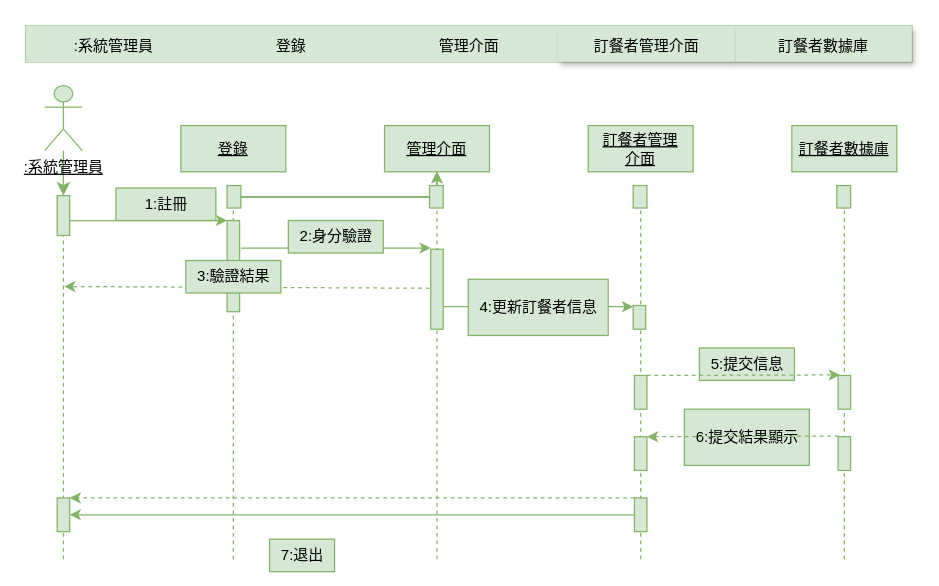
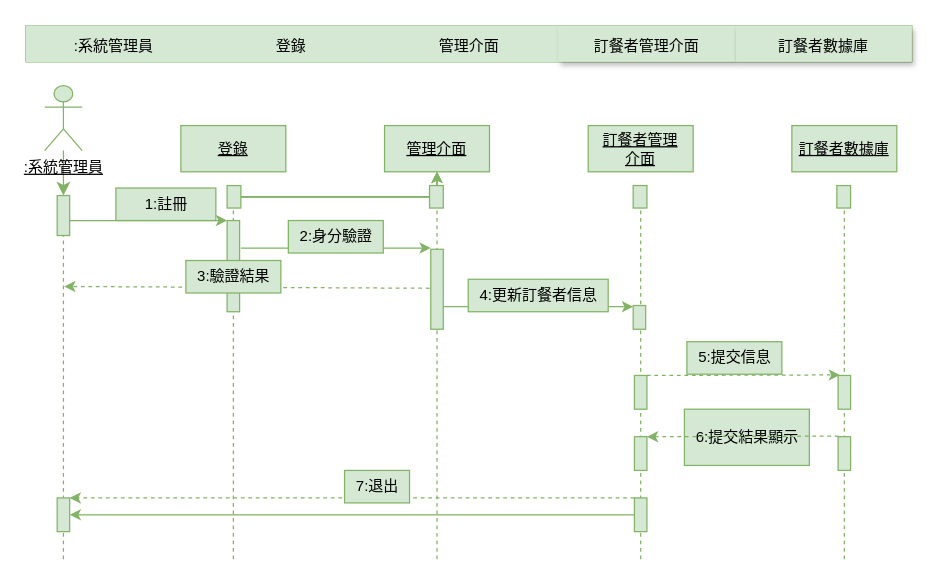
  <mxCell id="0" />
  <mxCell id="1" parent="0" />
  <mxCell id="2" value="" style="line;strokeWidth=1;direction=south;html=1;strokeColor=#82b366;fillColor=#d5e8d4;dashed=1;labelBackgroundColor=none;" parent="1" vertex="1"><mxGeometry x="670" y="156" width="10" height="291" as="geometry" /></mxCell>
  <mxCell id="3" value="" style="edgeStyle=none;curved=1;rounded=0;orthogonalLoop=1;jettySize=auto;html=1;fontSize=12;startSize=8;endSize=8;fillColor=#d5e8d4;strokeColor=#82b366;" parent="1" source="4" target="13" edge="1"><mxGeometry relative="1" as="geometry" /></mxCell>
  <mxCell id="4" value="&lt;u&gt;:系統管理員&lt;/u&gt;" style="shape=umlActor;verticalLabelPosition=bottom;verticalAlign=top;html=1;strokeColor=#82b366;fillColor=#d5e8d4;labelBackgroundColor=none;" parent="1" vertex="1"><mxGeometry x="35" y="68" width="30" height="52" as="geometry" /></mxCell>
  <mxCell id="5" value="&lt;u&gt;登錄&lt;/u&gt;" style="rounded=0;whiteSpace=wrap;html=1;strokeColor=#82b366;fillColor=#d5e8d4;labelBackgroundColor=none;" parent="1" vertex="1"><mxGeometry x="144" y="100" width="84" height="37" as="geometry" /></mxCell>
  <mxCell id="6" value="&lt;u&gt;訂餐者管理&lt;br&gt;介面&lt;/u&gt;" style="rounded=0;whiteSpace=wrap;html=1;strokeColor=#82b366;fillColor=#d5e8d4;labelBackgroundColor=none;" parent="1" vertex="1"><mxGeometry x="470" y="100" width="84" height="37" as="geometry" /></mxCell>
  <mxCell id="7" value="&lt;u&gt;管理介面&lt;/u&gt;" style="rounded=0;whiteSpace=wrap;html=1;strokeColor=#82b366;fillColor=#d5e8d4;labelBackgroundColor=none;" parent="1" vertex="1"><mxGeometry x="307" y="100" width="84" height="37" as="geometry" /></mxCell>
  <mxCell id="8" value="" style="line;strokeWidth=1;direction=south;html=1;strokeColor=#82b366;fillColor=#d5e8d4;dashed=1;labelBackgroundColor=none;" parent="1" vertex="1"><mxGeometry x="45" y="156" width="10" height="291" as="geometry" /></mxCell>
  <mxCell id="9" value="" style="line;strokeWidth=1;direction=south;html=1;strokeColor=#82b366;fillColor=#d5e8d4;dashed=1;labelBackgroundColor=none;" parent="1" vertex="1"><mxGeometry x="344" y="156" width="10" height="291" as="geometry" /></mxCell>
  <mxCell id="10" value="" style="line;strokeWidth=1;direction=south;html=1;strokeColor=#82b366;fillColor=#d5e8d4;dashed=1;labelBackgroundColor=none;" parent="1" vertex="1"><mxGeometry x="181" y="156" width="10" height="291" as="geometry" /></mxCell>
  <mxCell id="11" value="" style="line;strokeWidth=1;direction=south;html=1;strokeColor=#82b366;fillColor=#d5e8d4;dashed=1;labelBackgroundColor=none;" parent="1" vertex="1"><mxGeometry x="507" y="156" width="10" height="291" as="geometry" /></mxCell>
  <mxCell id="12" value="" style="edgeStyle=orthogonalEdgeStyle;rounded=0;orthogonalLoop=1;jettySize=auto;html=1;curved=0;strokeColor=#82b366;labelBackgroundColor=none;fontColor=default;fillColor=#d5e8d4;" parent="1" edge="1"><mxGeometry relative="1" as="geometry"><mxPoint x="55" y="176" as="sourcePoint" /><mxPoint x="181" y="176" as="targetPoint" /></mxGeometry></mxCell>
  <mxCell id="13" value="" style="html=1;points=[[0,0,0,0,5],[0,1,0,0,-5],[1,0,0,0,5],[1,1,0,0,-5]];perimeter=orthogonalPerimeter;outlineConnect=0;targetShapes=umlLifeline;portConstraint=eastwest;newEdgeStyle={&quot;curved&quot;:0,&quot;rounded&quot;:0};strokeColor=#82b366;fillColor=#d5e8d4;labelBackgroundColor=none;" parent="1" vertex="1"><mxGeometry x="45" y="156" width="10" height="32" as="geometry" /></mxCell>
  <mxCell id="14" value="" style="html=1;points=[[0,0,0,0,5],[0,1,0,0,-5],[1,0,0,0,5],[1,1,0,0,-5]];perimeter=orthogonalPerimeter;outlineConnect=0;targetShapes=umlLifeline;portConstraint=eastwest;newEdgeStyle={&quot;curved&quot;:0,&quot;rounded&quot;:0};strokeColor=#82b366;fillColor=#d5e8d4;labelBackgroundColor=none;" parent="1" vertex="1"><mxGeometry x="181" y="176" width="10" height="73" as="geometry" /></mxCell>
  <mxCell id="15" value="1:註冊" style="text;html=1;align=center;verticalAlign=middle;resizable=0;points=[];autosize=1;strokeColor=#82b366;fillColor=#d5e8d4;labelBackgroundColor=none;" parent="1" vertex="1"><mxGeometry x="92" y="150" width="80" height="26" as="geometry" /></mxCell>
  <mxCell id="16" value="" style="html=1;points=[[0,0,0,0,5],[0,1,0,0,-5],[1,0,0,0,5],[1,1,0,0,-5]];perimeter=orthogonalPerimeter;outlineConnect=0;targetShapes=umlLifeline;portConstraint=eastwest;newEdgeStyle={&quot;curved&quot;:0,&quot;rounded&quot;:0};strokeColor=#82b366;fillColor=#d5e8d4;labelBackgroundColor=none;" parent="1" vertex="1"><mxGeometry x="344" y="199" width="10" height="64" as="geometry" /></mxCell>
  <mxCell id="17" value="" style="edgeStyle=orthogonalEdgeStyle;rounded=0;orthogonalLoop=1;jettySize=auto;html=1;curved=0;strokeColor=#82b366;labelBackgroundColor=none;fontColor=default;fillColor=#d5e8d4;" parent="1" edge="1"><mxGeometry relative="1" as="geometry"><mxPoint x="192" y="198" as="sourcePoint" /><mxPoint x="344" y="198" as="targetPoint" /></mxGeometry></mxCell>
  <mxCell id="18" value="2:身分驗證" style="text;html=1;align=center;verticalAlign=middle;resizable=0;points=[];autosize=1;strokeColor=#82b366;fillColor=#d5e8d4;labelBackgroundColor=none;" parent="1" vertex="1"><mxGeometry x="230" y="176" width="76" height="26" as="geometry" /></mxCell>
  <mxCell id="19" value="" style="html=1;points=[[0,0,0,0,5],[0,1,0,0,-5],[1,0,0,0,5],[1,1,0,0,-5]];perimeter=orthogonalPerimeter;outlineConnect=0;targetShapes=umlLifeline;portConstraint=eastwest;newEdgeStyle={&quot;curved&quot;:0,&quot;rounded&quot;:0};strokeColor=#82b366;fillColor=#d5e8d4;labelBackgroundColor=none;" parent="1" vertex="1"><mxGeometry x="506" y="244" width="10" height="19" as="geometry" /></mxCell>
  <mxCell id="20" value="" style="edgeStyle=orthogonalEdgeStyle;rounded=0;orthogonalLoop=1;jettySize=auto;html=1;curved=0;strokeColor=#82b366;labelBackgroundColor=none;fontColor=default;fillColor=#d5e8d4;" parent="1" edge="1"><mxGeometry relative="1" as="geometry"><mxPoint x="354" y="245" as="sourcePoint" /><mxPoint x="506" y="245" as="targetPoint" /></mxGeometry></mxCell>
- <mxCell id="21" value="4:更新訂餐者信息" style="text;html=1;align=center;verticalAlign=middle;resizable=0;points=[];autosize=1;strokeColor=#82b366;fillColor=#d5e8d4;labelBackgroundColor=none;" parent="1" vertex="1"><mxGeometry x="374" y="223" width="112" height="45" as="geometry" /></mxCell>
+ <mxCell id="21" value="4:更新訂餐者信息" style="text;html=1;align=center;verticalAlign=middle;resizable=0;points=[];autosize=1;strokeColor=#82b366;fillColor=#d5e8d4;labelBackgroundColor=none;" parent="1" vertex="1"><mxGeometry x="374" y="223" width="112" height="26" as="geometry" /></mxCell>
  <mxCell id="22" value="" style="html=1;points=[[0,0,0,0,5],[0,1,0,0,-5],[1,0,0,0,5],[1,1,0,0,-5]];perimeter=orthogonalPerimeter;outlineConnect=0;targetShapes=umlLifeline;portConstraint=eastwest;newEdgeStyle={&quot;curved&quot;:0,&quot;rounded&quot;:0};strokeColor=#82b366;fillColor=#d5e8d4;labelBackgroundColor=none;" parent="1" vertex="1"><mxGeometry x="507" y="300" width="10" height="27" as="geometry" /></mxCell>
  <mxCell id="23" value="" style="rounded=0;orthogonalLoop=1;jettySize=auto;html=1;strokeColor=#82b366;labelBackgroundColor=none;fontColor=default;entryX=0.763;entryY=0.14;entryDx=0;entryDy=0;entryPerimeter=0;dashed=1;fillColor=#d5e8d4;" parent="1" source="50" edge="1"><mxGeometry relative="1" as="geometry"><mxPoint x="347.4" y="399.41" as="sourcePoint" /><mxPoint x="55" y="398.004" as="targetPoint" /></mxGeometry></mxCell>
  <mxCell id="24" value="" style="html=1;points=[[0,0,0,0,5],[0,1,0,0,-5],[1,0,0,0,5],[1,1,0,0,-5]];perimeter=orthogonalPerimeter;outlineConnect=0;targetShapes=umlLifeline;portConstraint=eastwest;newEdgeStyle={&quot;curved&quot;:0,&quot;rounded&quot;:0};strokeColor=#82b366;fillColor=#d5e8d4;labelBackgroundColor=none;" parent="1" vertex="1"><mxGeometry x="670" y="300" width="10" height="27" as="geometry" /></mxCell>
- <mxCell id="25" value="7:退出" style="text;html=1;align=center;verticalAlign=middle;resizable=0;points=[];autosize=1;strokeColor=#82b366;fillColor=#d5e8d4;labelBackgroundColor=none;" parent="1" vertex="1"><mxGeometry x="215" y="431" width="52" height="26" as="geometry" /></mxCell>
- <mxCell id="26" value="5:提交信息" style="text;html=1;align=center;verticalAlign=middle;resizable=0;points=[];autosize=1;strokeColor=#82b366;fillColor=#d5e8d4;labelBackgroundColor=none;" parent="1" vertex="1"><mxGeometry x="559" y="278" width="76" height="26" as="geometry" /></mxCell>
+ <mxCell id="25" value="7:退出" style="text;html=1;align=center;verticalAlign=middle;resizable=0;points=[];autosize=1;strokeColor=#82b366;fillColor=#d5e8d4;labelBackgroundColor=none;" parent="1" vertex="1"><mxGeometry x="275" y="376" width="52" height="26" as="geometry" /></mxCell>
+ <mxCell id="26" value="5:提交信息" style="text;html=1;align=center;verticalAlign=middle;resizable=0;points=[];autosize=1;strokeColor=#82b366;fillColor=#d5e8d4;labelBackgroundColor=none;" parent="1" vertex="1"><mxGeometry x="549" y="273" width="76" height="26" as="geometry" /></mxCell>
  <mxCell id="27" value="" style="shape=table;startSize=0;container=1;collapsible=0;childLayout=tableLayout;fontSize=16;strokeColor=#82b366;fillColor=#d5e8d4;swimlaneFillColor=none;gradientDirection=south;rounded=1;" parent="1" vertex="1"><mxGeometry x="20" y="20" width="709" height="29" as="geometry" /></mxCell>
  <mxCell id="28" style="shape=tableRow;horizontal=0;startSize=0;swimlaneHead=0;swimlaneBody=0;strokeColor=#82b366;top=0;left=0;bottom=0;right=0;collapsible=0;dropTarget=0;fillColor=#d5e8d4;points=[[0,0.5],[1,0.5]];portConstraint=eastwest;fontSize=16;" parent="27" vertex="1"><mxGeometry width="709" height="29" as="geometry" /></mxCell>
  <mxCell id="29" value="&lt;font style=&quot;font-size: 12px;&quot;&gt;:系統管理員&lt;/font&gt;" style="shape=partialRectangle;html=1;whiteSpace=wrap;connectable=0;strokeColor=#82b366;overflow=hidden;fillColor=#d5e8d4;top=0;left=0;bottom=0;right=0;pointerEvents=1;fontSize=16;" parent="28" vertex="1"><mxGeometry width="141" height="29" as="geometry"><mxRectangle width="141" height="29" as="alternateBounds" /></mxGeometry></mxCell>
  <mxCell id="30" value="&lt;font style=&quot;font-size: 12px;&quot;&gt;登錄&lt;/font&gt;" style="shape=partialRectangle;html=1;whiteSpace=wrap;connectable=0;strokeColor=#82b366;overflow=hidden;fillColor=#d5e8d4;top=0;left=0;bottom=0;right=0;pointerEvents=1;fontSize=16;" parent="28" vertex="1"><mxGeometry x="141" width="143" height="29" as="geometry"><mxRectangle width="143" height="29" as="alternateBounds" /></mxGeometry></mxCell>
  <mxCell id="31" value="&lt;font style=&quot;font-size: 12px;&quot;&gt;管理介面&lt;/font&gt;" style="shape=partialRectangle;html=1;whiteSpace=wrap;connectable=0;strokeColor=#82b366;overflow=hidden;fillColor=#d5e8d4;top=0;left=0;bottom=0;right=0;pointerEvents=1;fontSize=16;" parent="28" vertex="1"><mxGeometry x="284" width="142" height="29" as="geometry"><mxRectangle width="142" height="29" as="alternateBounds" /></mxGeometry></mxCell>
  <mxCell id="32" value="&lt;span style=&quot;font-size: 12px;&quot;&gt;訂餐者管理介面&lt;/span&gt;" style="shape=partialRectangle;html=1;whiteSpace=wrap;connectable=0;strokeColor=#82b366;overflow=hidden;fillColor=#d5e8d4;top=0;left=0;bottom=0;right=0;pointerEvents=1;fontSize=16;shadow=1;" parent="28" vertex="1"><mxGeometry x="426" width="142" height="29" as="geometry"><mxRectangle width="142" height="29" as="alternateBounds" /></mxGeometry></mxCell>
  <mxCell id="33" value="&lt;font style=&quot;font-size: 12px;&quot;&gt;訂餐者數據庫&lt;/font&gt;" style="shape=partialRectangle;html=1;whiteSpace=wrap;connectable=0;strokeColor=#82b366;overflow=hidden;fillColor=#d5e8d4;top=0;left=0;bottom=0;right=0;pointerEvents=1;fontSize=16;shadow=1;" parent="28" vertex="1"><mxGeometry x="568" width="141" height="29" as="geometry"><mxRectangle width="141" height="29" as="alternateBounds" /></mxGeometry></mxCell>
  <mxCell id="34" value="&lt;u&gt;訂餐者數據庫&lt;/u&gt;" style="rounded=0;whiteSpace=wrap;html=1;strokeColor=#82b366;fillColor=#d5e8d4;labelBackgroundColor=none;" parent="1" vertex="1"><mxGeometry x="633" y="100" width="84" height="37" as="geometry" /></mxCell>
  <mxCell id="35" value="" style="edgeStyle=orthogonalEdgeStyle;rounded=0;orthogonalLoop=1;jettySize=auto;html=1;curved=0;fillColor=#d5e8d4;strokeColor=#82b366;" parent="1" source="38" target="7" edge="1"><mxGeometry relative="1" as="geometry" /></mxCell>
  <mxCell id="36" value="" style="edgeStyle=orthogonalEdgeStyle;rounded=0;orthogonalLoop=1;jettySize=auto;html=1;curved=0;fillColor=#d5e8d4;strokeColor=#82b366;" parent="1" source="38" target="7" edge="1"><mxGeometry relative="1" as="geometry" /></mxCell>
  <mxCell id="37" value="" style="edgeStyle=orthogonalEdgeStyle;rounded=0;orthogonalLoop=1;jettySize=auto;html=1;curved=0;fillColor=#d5e8d4;strokeColor=#82b366;" parent="1" source="38" target="7" edge="1"><mxGeometry relative="1" as="geometry" /></mxCell>
  <mxCell id="38" value="" style="html=1;points=[[0,0,0,0,5],[0,1,0,0,-5],[1,0,0,0,5],[1,1,0,0,-5]];perimeter=orthogonalPerimeter;outlineConnect=0;targetShapes=umlLifeline;portConstraint=eastwest;newEdgeStyle={&quot;curved&quot;:0,&quot;rounded&quot;:0};strokeColor=#82b366;fillColor=#d5e8d4;labelBackgroundColor=none;" parent="1" vertex="1"><mxGeometry x="181" y="148" width="11" height="18" as="geometry" /></mxCell>
  <mxCell id="39" value="" style="html=1;points=[[0,0,0,0,5],[0,1,0,0,-5],[1,0,0,0,5],[1,1,0,0,-5]];perimeter=orthogonalPerimeter;outlineConnect=0;targetShapes=umlLifeline;portConstraint=eastwest;newEdgeStyle={&quot;curved&quot;:0,&quot;rounded&quot;:0};strokeColor=#82b366;fillColor=#d5e8d4;labelBackgroundColor=none;" parent="1" vertex="1"><mxGeometry x="343" y="148" width="11" height="18" as="geometry" /></mxCell>
  <mxCell id="40" value="" style="html=1;points=[[0,0,0,0,5],[0,1,0,0,-5],[1,0,0,0,5],[1,1,0,0,-5]];perimeter=orthogonalPerimeter;outlineConnect=0;targetShapes=umlLifeline;portConstraint=eastwest;newEdgeStyle={&quot;curved&quot;:0,&quot;rounded&quot;:0};strokeColor=#82b366;fillColor=#d5e8d4;labelBackgroundColor=none;" parent="1" vertex="1"><mxGeometry x="506" y="148" width="11" height="18" as="geometry" /></mxCell>
  <mxCell id="41" value="" style="html=1;points=[[0,0,0,0,5],[0,1,0,0,-5],[1,0,0,0,5],[1,1,0,0,-5]];perimeter=orthogonalPerimeter;outlineConnect=0;targetShapes=umlLifeline;portConstraint=eastwest;newEdgeStyle={&quot;curved&quot;:0,&quot;rounded&quot;:0};strokeColor=#82b366;fillColor=#d5e8d4;labelBackgroundColor=none;" parent="1" vertex="1"><mxGeometry x="669" y="148" width="11" height="18" as="geometry" /></mxCell>
  <mxCell id="42" value="" style="rounded=0;orthogonalLoop=1;jettySize=auto;html=1;strokeColor=#82b366;labelBackgroundColor=none;fontColor=default;entryX=0.763;entryY=0.14;entryDx=0;entryDy=0;entryPerimeter=0;dashed=1;fillColor=#d5e8d4;" parent="1" edge="1"><mxGeometry relative="1" as="geometry"><mxPoint x="343" y="230.2" as="sourcePoint" /><mxPoint x="50.6" y="228.794" as="targetPoint" /></mxGeometry></mxCell>
  <mxCell id="43" value="3:驗證結果" style="text;html=1;align=center;verticalAlign=middle;resizable=0;points=[];autosize=1;strokeColor=#82b366;fillColor=#d5e8d4;labelBackgroundColor=none;" parent="1" vertex="1"><mxGeometry x="148" y="208" width="76" height="26" as="geometry" /></mxCell>
  <mxCell id="44" value="" style="rounded=0;orthogonalLoop=1;jettySize=auto;html=1;strokeColor=#82b366;dashed=1;labelBackgroundColor=none;fontColor=default;entryX=1.043;entryY=0.011;entryDx=0;entryDy=0;entryPerimeter=0;fillColor=#d5e8d4;" parent="1" edge="1"><mxGeometry relative="1" as="geometry"><mxPoint x="517" y="300" as="sourcePoint" /><mxPoint x="671.5" y="299.557" as="targetPoint" /></mxGeometry></mxCell>
  <mxCell id="45" value="" style="html=1;points=[[0,0,0,0,5],[0,1,0,0,-5],[1,0,0,0,5],[1,1,0,0,-5]];perimeter=orthogonalPerimeter;outlineConnect=0;targetShapes=umlLifeline;portConstraint=eastwest;newEdgeStyle={&quot;curved&quot;:0,&quot;rounded&quot;:0};strokeColor=#82b366;fillColor=#d5e8d4;labelBackgroundColor=none;" parent="1" vertex="1"><mxGeometry x="507" y="349" width="10" height="27" as="geometry" /></mxCell>
  <mxCell id="46" value="" style="html=1;points=[[0,0,0,0,5],[0,1,0,0,-5],[1,0,0,0,5],[1,1,0,0,-5]];perimeter=orthogonalPerimeter;outlineConnect=0;targetShapes=umlLifeline;portConstraint=eastwest;newEdgeStyle={&quot;curved&quot;:0,&quot;rounded&quot;:0};strokeColor=#82b366;fillColor=#d5e8d4;labelBackgroundColor=none;" parent="1" vertex="1"><mxGeometry x="670" y="349" width="10" height="27" as="geometry" /></mxCell>
  <mxCell id="47" value="6:提交結果顯示" style="text;html=1;align=center;verticalAlign=middle;resizable=0;points=[];autosize=1;strokeColor=#82b366;fillColor=#d5e8d4;labelBackgroundColor=none;" parent="1" vertex="1"><mxGeometry x="547" y="327" width="100" height="45" as="geometry" /></mxCell>
  <mxCell id="48" value="" style="rounded=0;orthogonalLoop=1;jettySize=auto;html=1;strokeColor=#82b366;dashed=1;labelBackgroundColor=none;fontColor=default;entryX=1.043;entryY=0.011;entryDx=0;entryDy=0;entryPerimeter=0;startArrow=classic;startFill=1;endArrow=none;endFill=0;fillColor=#d5e8d4;" parent="1" edge="1"><mxGeometry relative="1" as="geometry"><mxPoint x="517" y="349" as="sourcePoint" /><mxPoint x="671.5" y="348.557" as="targetPoint" /></mxGeometry></mxCell>
  <mxCell id="49" value="" style="edgeStyle=orthogonalEdgeStyle;rounded=0;orthogonalLoop=1;jettySize=auto;html=1;curved=0;fillColor=#d5e8d4;strokeColor=#82b366;" parent="1" source="50" target="51" edge="1"><mxGeometry relative="1" as="geometry" /></mxCell>
  <mxCell id="50" value="" style="html=1;points=[[0,0,0,0,5],[0,1,0,0,-5],[1,0,0,0,5],[1,1,0,0,-5]];perimeter=orthogonalPerimeter;outlineConnect=0;targetShapes=umlLifeline;portConstraint=eastwest;newEdgeStyle={&quot;curved&quot;:0,&quot;rounded&quot;:0};strokeColor=#82b366;fillColor=#d5e8d4;labelBackgroundColor=none;" parent="1" vertex="1"><mxGeometry x="507" y="398" width="10" height="27" as="geometry" /></mxCell>
  <mxCell id="51" value="" style="html=1;points=[[0,0,0,0,5],[0,1,0,0,-5],[1,0,0,0,5],[1,1,0,0,-5]];perimeter=orthogonalPerimeter;outlineConnect=0;targetShapes=umlLifeline;portConstraint=eastwest;newEdgeStyle={&quot;curved&quot;:0,&quot;rounded&quot;:0};strokeColor=#82b366;fillColor=#d5e8d4;labelBackgroundColor=none;" parent="1" vertex="1"><mxGeometry x="45" y="398" width="10" height="27" as="geometry" /></mxCell>
